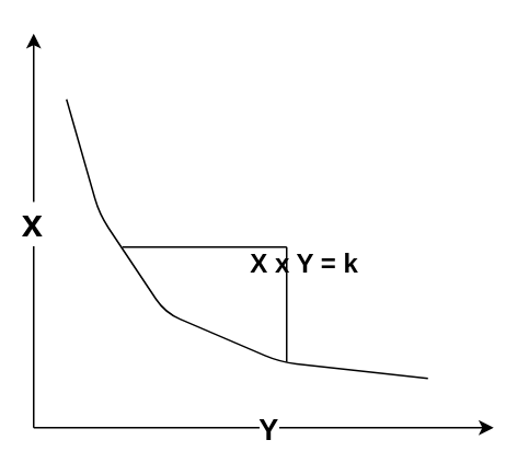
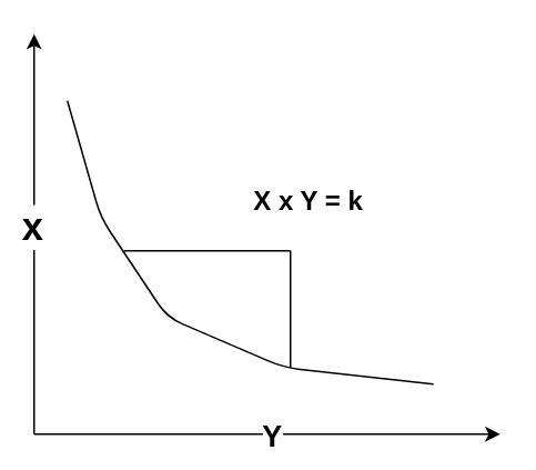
  <mxCell id="0" />
  <mxCell id="1" parent="0" />
  <mxCell id="2" value="" style="endArrow=none;html=1;startArrow=classic;startFill=1;" edge="1" parent="1"><mxGeometry width="50" height="50" relative="1" as="geometry"><mxPoint x="20" y="20" as="sourcePoint" /><mxPoint x="20" y="260" as="targetPoint" /></mxGeometry></mxCell>
  <mxCell id="3" value="&lt;b&gt;&lt;font style=&quot;font-size: 23px&quot;&gt;x&lt;/font&gt;&lt;/b&gt;" style="edgeLabel;html=1;align=center;verticalAlign=middle;resizable=0;points=[];" vertex="1" connectable="0" parent="2"><mxGeometry x="-0.039" y="-2" relative="1" as="geometry"><mxPoint as="offset" /></mxGeometry></mxCell>
  <mxCell id="4" value="" style="endArrow=none;html=1;startArrow=classic;startFill=1;" edge="1" parent="1"><mxGeometry width="50" height="50" relative="1" as="geometry"><mxPoint x="300" y="260" as="sourcePoint" /><mxPoint x="20" y="260" as="targetPoint" /></mxGeometry></mxCell>
  <mxCell id="5" value="&lt;b&gt;&lt;font style=&quot;font-size: 18px&quot;&gt;Y&lt;/font&gt;&lt;/b&gt;" style="edgeLabel;html=1;align=center;verticalAlign=middle;resizable=0;points=[];" vertex="1" connectable="0" parent="4"><mxGeometry x="-0.017" y="1" relative="1" as="geometry"><mxPoint as="offset" /></mxGeometry></mxCell>
  <mxCell id="6" value="" style="endArrow=none;html=1;strokeColor=#000000;" edge="1" parent="1"><mxGeometry width="50" height="50" relative="1" as="geometry"><mxPoint x="260" y="230" as="sourcePoint" /><mxPoint x="40" y="60" as="targetPoint" /><Array as="points"><mxPoint x="170" y="220" /><mxPoint x="100" y="190" /><mxPoint x="60" y="130" /></Array></mxGeometry></mxCell>
  <mxCell id="7" value="" style="endArrow=none;html=1;strokeColor=#000000;" edge="1" parent="1"><mxGeometry width="50" height="50" relative="1" as="geometry"><mxPoint x="74" y="150" as="sourcePoint" /><mxPoint x="174" y="150" as="targetPoint" /></mxGeometry></mxCell>
  <mxCell id="8" value="" style="endArrow=none;html=1;strokeColor=#000000;" edge="1" parent="1"><mxGeometry width="50" height="50" relative="1" as="geometry"><mxPoint x="174" y="220" as="sourcePoint" /><mxPoint x="174" y="150" as="targetPoint" /></mxGeometry></mxCell>
- <mxCell id="9" value="&lt;font style=&quot;font-size: 16px&quot;&gt;&lt;b&gt;X x Y = k&lt;/b&gt;&lt;/font&gt;" style="text;html=1;strokeColor=none;fillColor=none;align=center;verticalAlign=middle;whiteSpace=wrap;rounded=0;" vertex="1" parent="1"><mxGeometry x="150" y="150" width="70" height="20" as="geometry" /></mxCell>
+ <mxCell id="9" value="&lt;font style=&quot;font-size: 16px&quot;&gt;&lt;b&gt;X x Y = k&lt;/b&gt;&lt;/font&gt;" style="text;html=1;strokeColor=none;fillColor=none;align=center;verticalAlign=middle;whiteSpace=wrap;rounded=0;" vertex="1" parent="1"><mxGeometry x="150" y="110" width="70" height="20" as="geometry" /></mxCell>
